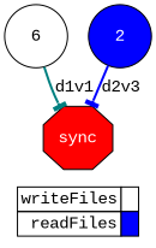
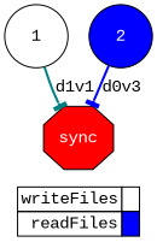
  digraph {
    fontname="Liberation Mono"
    labeljust=l
    rankdir=TB
    node [fontname="Liberation Mono" shape=circle style=filled]
    edge [arrowhead=tee fontname="Liberation Mono" style=bold]
-   1 [fillcolor="#ffffff" fontcolor="#000000" height=0.75 label=6]
+   1 [fillcolor="#ffffff" fontcolor="#000000" height=0.75]
    2 [fillcolor="#0000ff" fontcolor="#ffffff" height=0.75]
    n3 [fillcolor="#ff0000" fontcolor="#FFFFFF" height=0.75 label=sync shape=octagon]
    n4 [height=0.75 label=<       <table border="0" cellpadding="2" cellspacing="0" cellborder="1"> <tr> <td align="right">writeFiles</td> <td bgcolor="#ffffff">&nbsp;</td> </tr> <tr> <td align="right">readFiles</td> <td bgcolor="#0000ff">&nbsp;</td> </tr>       </table>     > shape=plaintext style=""]
    subgraph sub_1 {
      ranksep=0.20
      1
      2
      n3
    }
    subgraph sub_2 {
      label=Legend
      rank=sink
      ranksep=0.20
      n4
    }
    1 -> n3 [color=teal label=d1v1]
-   2 -> n3 [color=blue label=d2v3]
+   2 -> n3 [color=blue label=d0v3]
  }
